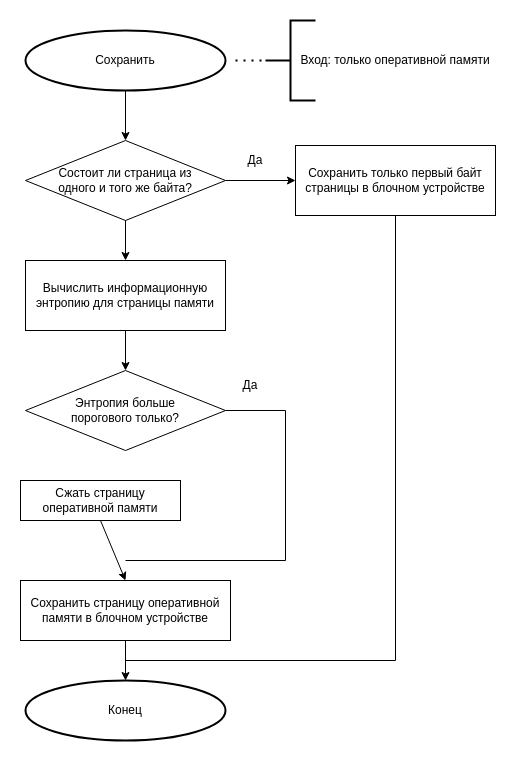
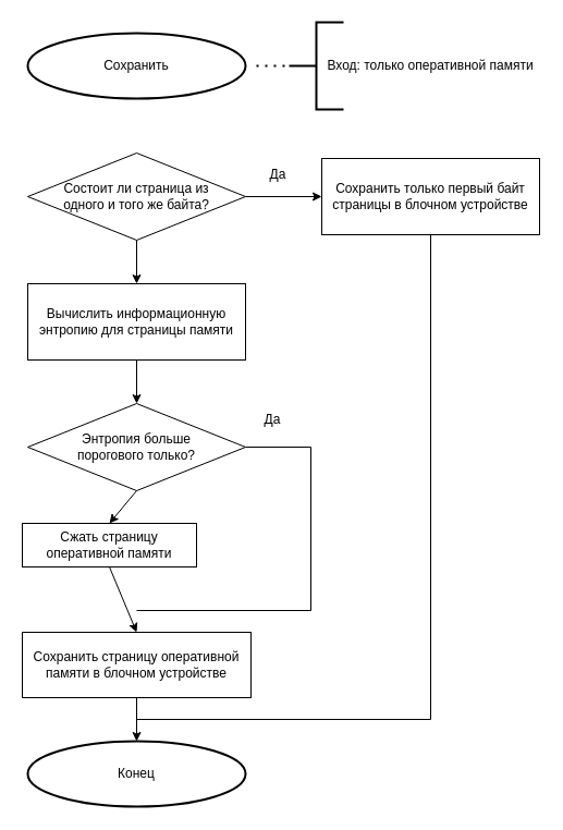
  <mxCell id="0" />
  <mxCell id="1" parent="0" />
  <mxCell id="2" value="Сохранить" style="strokeWidth=2;html=1;shape=mxgraph.flowchart.start_1;whiteSpace=wrap;" vertex="1" parent="1"><mxGeometry x="25" y="30" width="200" height="60" as="geometry" /></mxCell>
  <mxCell id="3" value="" style="endArrow=none;dashed=1;html=1;dashPattern=1 3;strokeWidth=2;rounded=0;exitX=1;exitY=0.5;exitDx=0;exitDy=0;exitPerimeter=0;entryX=0;entryY=0.5;entryDx=0;entryDy=0;entryPerimeter=0;" edge="1" parent="1" target="4"><mxGeometry width="50" height="50" relative="1" as="geometry"><mxPoint x="235" y="60" as="sourcePoint" /><mxPoint x="265" y="40" as="targetPoint" /></mxGeometry></mxCell>
  <mxCell id="4" value="" style="strokeWidth=2;html=1;shape=mxgraph.flowchart.annotation_2;align=left;labelPosition=right;pointerEvents=1;" vertex="1" parent="1"><mxGeometry x="265" y="20" width="50" height="80" as="geometry" /></mxCell>
  <mxCell id="5" value="Вход: только оперативной памяти" style="text;html=1;strokeColor=none;fillColor=none;align=center;verticalAlign=middle;whiteSpace=wrap;rounded=0;" vertex="1" parent="1"><mxGeometry x="295" y="45" width="200" height="30" as="geometry" /></mxCell>
- <mxCell id="6" value="" style="endArrow=classic;html=1;rounded=0;exitX=0.5;exitY=1;exitDx=0;exitDy=0;exitPerimeter=0;entryX=0.5;entryY=0;entryDx=0;entryDy=0;" edge="1" parent="1" source="2" target="7"><mxGeometry width="50" height="50" relative="1" as="geometry"><mxPoint x="305" y="400" as="sourcePoint" /><mxPoint x="125" y="110" as="targetPoint" /></mxGeometry></mxCell>
  <mxCell id="7" value="Состоит ли страница из &lt;br&gt;одного и того же байта?" style="rhombus;whiteSpace=wrap;html=1;" vertex="1" parent="1"><mxGeometry x="25" y="140" width="200" height="80" as="geometry" /></mxCell>
  <mxCell id="8" value="Конец" style="strokeWidth=2;html=1;shape=mxgraph.flowchart.start_1;whiteSpace=wrap;" vertex="1" parent="1"><mxGeometry x="25" y="680" width="200" height="60" as="geometry" /></mxCell>
  <mxCell id="9" value="Сохранить только первый байт страницы в блочном устройстве" style="rounded=0;whiteSpace=wrap;html=1;" vertex="1" parent="1"><mxGeometry x="295" y="145" width="200" height="70" as="geometry" /></mxCell>
  <mxCell id="10" value="Вычислить информационную энтропию для страницы памяти" style="rounded=0;whiteSpace=wrap;html=1;" vertex="1" parent="1"><mxGeometry x="25" y="260" width="200" height="70" as="geometry" /></mxCell>
  <mxCell id="11" value="Энтропия больше &lt;br&gt;порогового только?" style="rhombus;whiteSpace=wrap;html=1;" vertex="1" parent="1"><mxGeometry x="25" y="370" width="200" height="80" as="geometry" /></mxCell>
  <mxCell id="12" value="Сжать страницу оперативной памяти" style="rounded=0;whiteSpace=wrap;html=1;" vertex="1" parent="1"><mxGeometry x="20" y="480" width="160" height="40" as="geometry" /></mxCell>
  <mxCell id="13" value="Сохранить страницу оперативной памяти в блочном устройстве" style="rounded=0;whiteSpace=wrap;html=1;" vertex="1" parent="1"><mxGeometry x="20" y="580" width="210" height="60" as="geometry" /></mxCell>
  <mxCell id="14" value="" style="endArrow=classic;html=1;rounded=0;exitX=0.5;exitY=1;exitDx=0;exitDy=0;entryX=0.5;entryY=0;entryDx=0;entryDy=0;" edge="1" parent="1" source="7" target="10"><mxGeometry width="50" height="50" relative="1" as="geometry"><mxPoint x="255" y="420" as="sourcePoint" /><mxPoint x="305" y="370" as="targetPoint" /></mxGeometry></mxCell>
  <mxCell id="15" value="" style="endArrow=classic;html=1;rounded=0;exitX=0.5;exitY=1;exitDx=0;exitDy=0;entryX=0.5;entryY=0;entryDx=0;entryDy=0;" edge="1" parent="1" source="10" target="11"><mxGeometry width="50" height="50" relative="1" as="geometry"><mxPoint x="255" y="420" as="sourcePoint" /><mxPoint x="305" y="370" as="targetPoint" /></mxGeometry></mxCell>
+ <mxCell id="16" value="" style="endArrow=classic;html=1;rounded=0;exitX=0.5;exitY=1;exitDx=0;exitDy=0;entryX=0.5;entryY=0;entryDx=0;entryDy=0;" edge="1" parent="1" source="11" target="12"><mxGeometry width="50" height="50" relative="1" as="geometry"><mxPoint x="255" y="420" as="sourcePoint" /><mxPoint x="305" y="370" as="targetPoint" /></mxGeometry></mxCell>
  <mxCell id="17" value="" style="endArrow=classic;html=1;rounded=0;exitX=0.5;exitY=1;exitDx=0;exitDy=0;entryX=0.5;entryY=0;entryDx=0;entryDy=0;" edge="1" parent="1" source="12" target="13"><mxGeometry width="50" height="50" relative="1" as="geometry"><mxPoint x="255" y="570" as="sourcePoint" /><mxPoint x="305" y="520" as="targetPoint" /></mxGeometry></mxCell>
  <mxCell id="18" value="" style="endArrow=classic;html=1;rounded=0;exitX=0.5;exitY=1;exitDx=0;exitDy=0;entryX=0.5;entryY=0;entryDx=0;entryDy=0;entryPerimeter=0;" edge="1" parent="1" source="13" target="8"><mxGeometry width="50" height="50" relative="1" as="geometry"><mxPoint x="255" y="720" as="sourcePoint" /><mxPoint x="305" y="670" as="targetPoint" /></mxGeometry></mxCell>
  <mxCell id="19" value="" style="endArrow=classic;html=1;rounded=0;entryX=0;entryY=0.5;entryDx=0;entryDy=0;" edge="1" parent="1" source="7" target="9"><mxGeometry width="50" height="50" relative="1" as="geometry"><mxPoint x="255" y="360" as="sourcePoint" /><mxPoint x="305" y="310" as="targetPoint" /></mxGeometry></mxCell>
  <mxCell id="20" value="" style="endArrow=none;html=1;rounded=0;entryX=0.5;entryY=1;entryDx=0;entryDy=0;" edge="1" parent="1" target="9"><mxGeometry width="50" height="50" relative="1" as="geometry"><mxPoint x="395" y="660" as="sourcePoint" /><mxPoint x="305" y="460" as="targetPoint" /></mxGeometry></mxCell>
  <mxCell id="21" value="" style="endArrow=none;html=1;rounded=0;exitX=1;exitY=0.5;exitDx=0;exitDy=0;" edge="1" parent="1" source="11"><mxGeometry width="50" height="50" relative="1" as="geometry"><mxPoint x="255" y="510" as="sourcePoint" /><mxPoint x="285" y="410" as="targetPoint" /></mxGeometry></mxCell>
  <mxCell id="22" value="" style="endArrow=none;html=1;rounded=0;" edge="1" parent="1"><mxGeometry width="50" height="50" relative="1" as="geometry"><mxPoint x="285" y="560" as="sourcePoint" /><mxPoint x="285" y="410" as="targetPoint" /></mxGeometry></mxCell>
  <mxCell id="23" value="" style="endArrow=none;html=1;rounded=0;" edge="1" parent="1"><mxGeometry width="50" height="50" relative="1" as="geometry"><mxPoint x="285" y="560" as="sourcePoint" /><mxPoint x="125" y="560" as="targetPoint" /></mxGeometry></mxCell>
  <mxCell id="24" value="" style="endArrow=none;html=1;rounded=0;" edge="1" parent="1"><mxGeometry width="50" height="50" relative="1" as="geometry"><mxPoint x="125" y="660" as="sourcePoint" /><mxPoint x="395" y="660" as="targetPoint" /></mxGeometry></mxCell>
  <mxCell id="25" value="Да" style="text;html=1;strokeColor=none;fillColor=none;align=center;verticalAlign=middle;whiteSpace=wrap;rounded=0;" vertex="1" parent="1"><mxGeometry x="225" y="145" width="60" height="30" as="geometry" /></mxCell>
  <mxCell id="26" value="Да" style="text;html=1;strokeColor=none;fillColor=none;align=center;verticalAlign=middle;whiteSpace=wrap;rounded=0;" vertex="1" parent="1"><mxGeometry x="220" y="370" width="60" height="30" as="geometry" /></mxCell>
